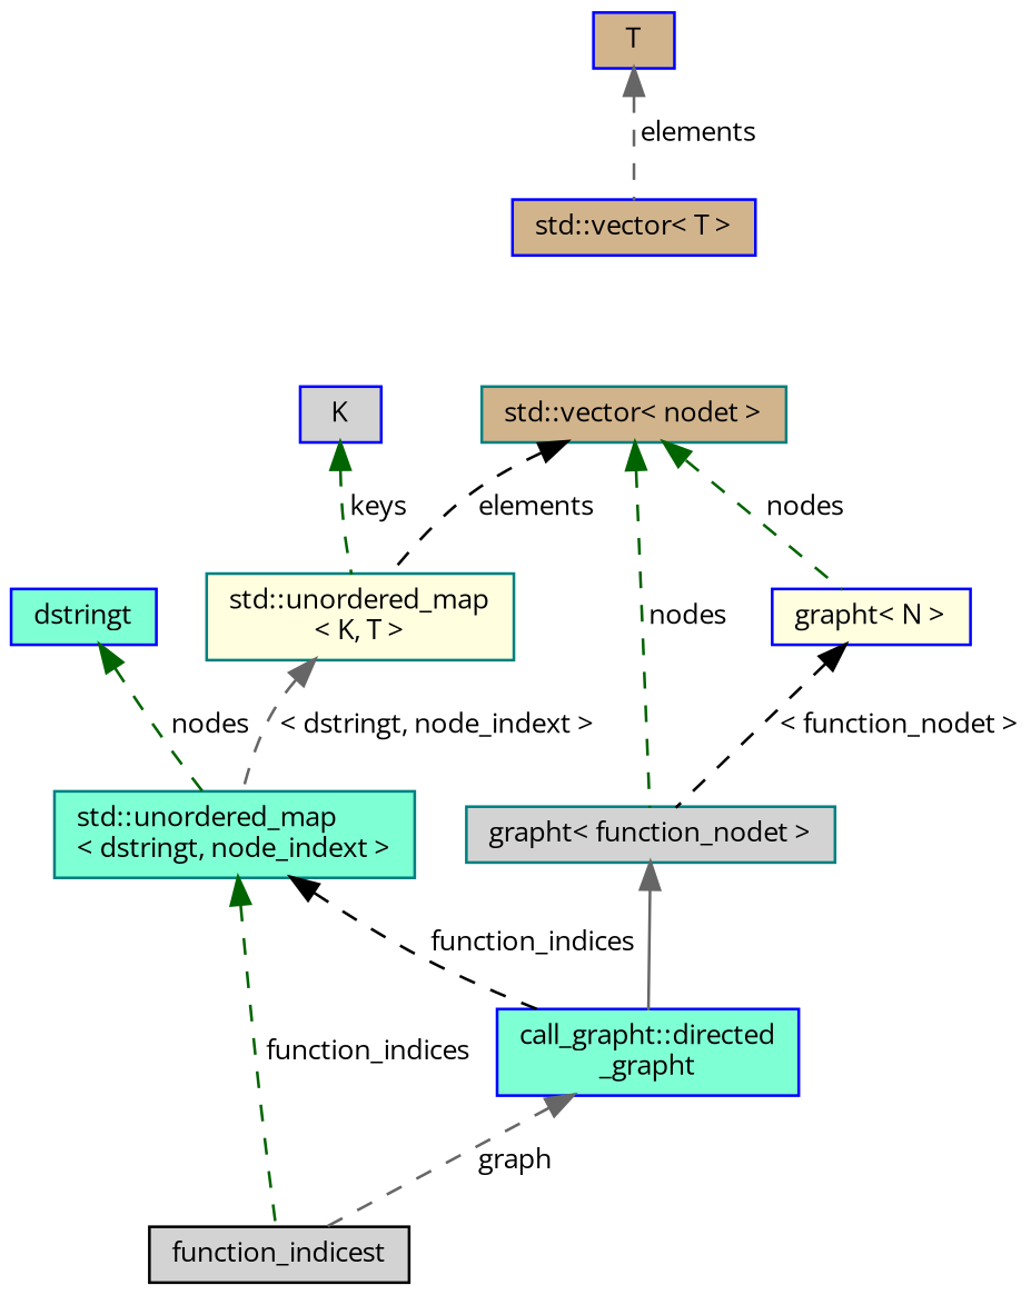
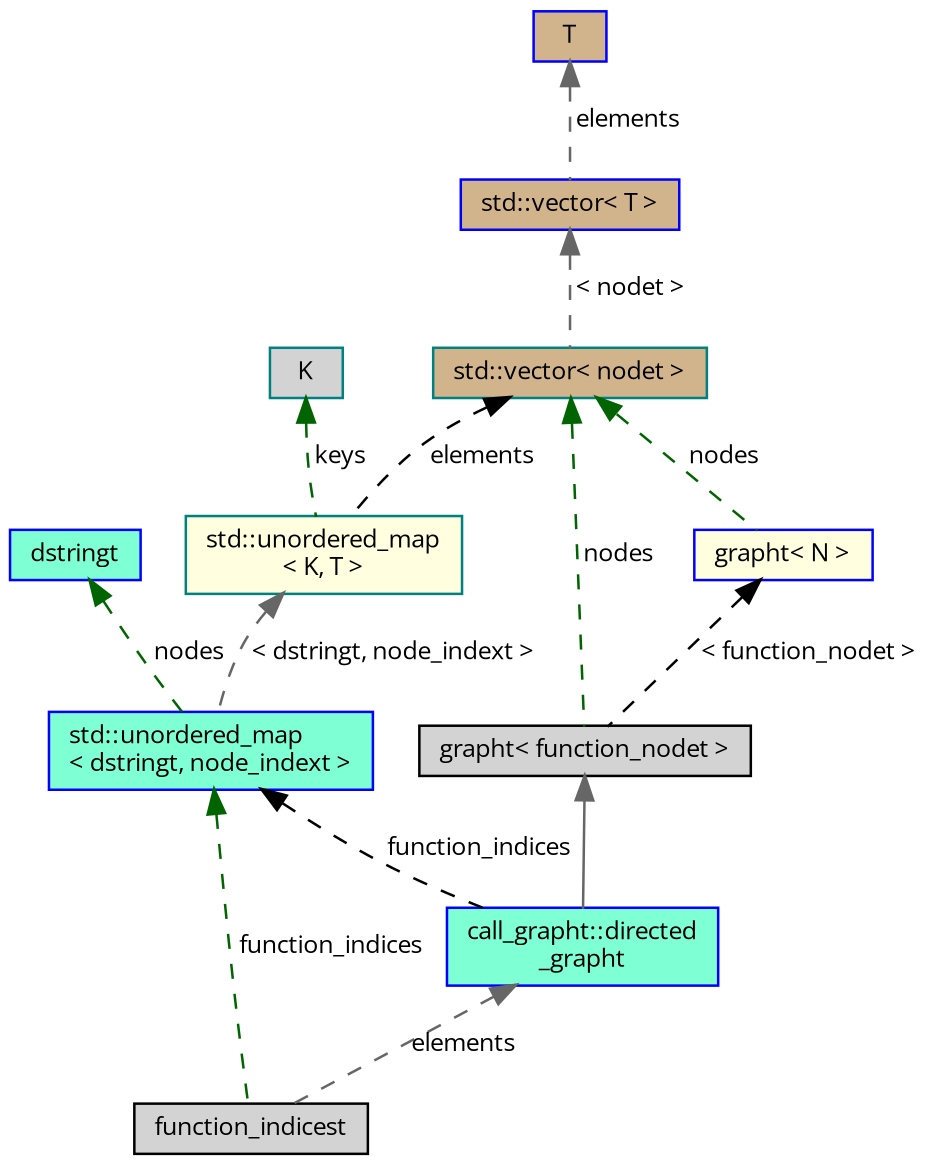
  digraph {
    fontname="Open Sans"
    node [color=blue fillcolor=lightgrey fontname="Open Sans" fontsize=10 shape=record style=filled]
    edge [color=gray40 dir=back fontname="Open Sans" fontsize=10 labelfontname=Helvetica labelfontsize=10 style=dashed]
    n1 [color=black fontcolor=black height=0.2 label=function_indicest width=0.4]
    n2 [fillcolor=aquamarine height=0.2 label="call_grapht::directed\l_grapht" width=0.4]
-   n3 [color=teal height=0.2 label="grapht\< function_nodet \>" width=0.4]
+   n3 [color=black height=0.2 label="grapht\< function_nodet \>" width=0.4]
    n4 [color=teal fillcolor=tan height=0.2 label="std::vector\< nodet \>" width=0.4]
    n5 [fillcolor=lightyellow height=0.2 label="grapht\< N \>" width=0.4]
    n6 [color=teal fillcolor=lightyellow height=0.2 label="std::unordered_map\l\< K, T \>" width=0.4]
    n7 [fillcolor=tan height=0.2 label="std::vector\< T \>" width=0.4]
    n8 [fillcolor=tan height=0.2 label=T width=0.4]
-   n9 [color=teal fillcolor=aquamarine height=0.2 label="std::unordered_map\l\< dstringt, node_indext \>" width=0.4]
+   n9 [fillcolor=aquamarine height=0.2 label="std::unordered_map\l\< dstringt, node_indext \>" width=0.4]
    n10 [fillcolor=aquamarine height=0.2 label=dstringt width=0.4]
-   n11 [height=0.2 label=K width=0.4]
-   n2 -> n1 [label=" graph"]
+   n11 [color=teal height=0.2 label=K width=0.4]
+   n2 -> n1 [label=" elements"]
    n3 -> n2 [style=solid]
    n4 -> n3 [color=darkgreen label=" nodes"]
    n4 -> n5 [color=darkgreen label=" nodes"]
    n4 -> n6 [color=black label=" elements"]
    n5 -> n3 [color=black label=" \< function_nodet \>"]
    n6 -> n9 [label=" \< dstringt, node_indext \>"]
+   n7 -> n4 [label=" \< nodet \>"]
    n8 -> n7 [label=" elements"]
    n9 -> n1 [color=darkgreen label=" function_indices"]
    n9 -> n2 [color=black label=" function_indices"]
    n10 -> n9 [color=darkgreen label=" nodes"]
    n11 -> n6 [color=darkgreen label=" keys"]
  }
